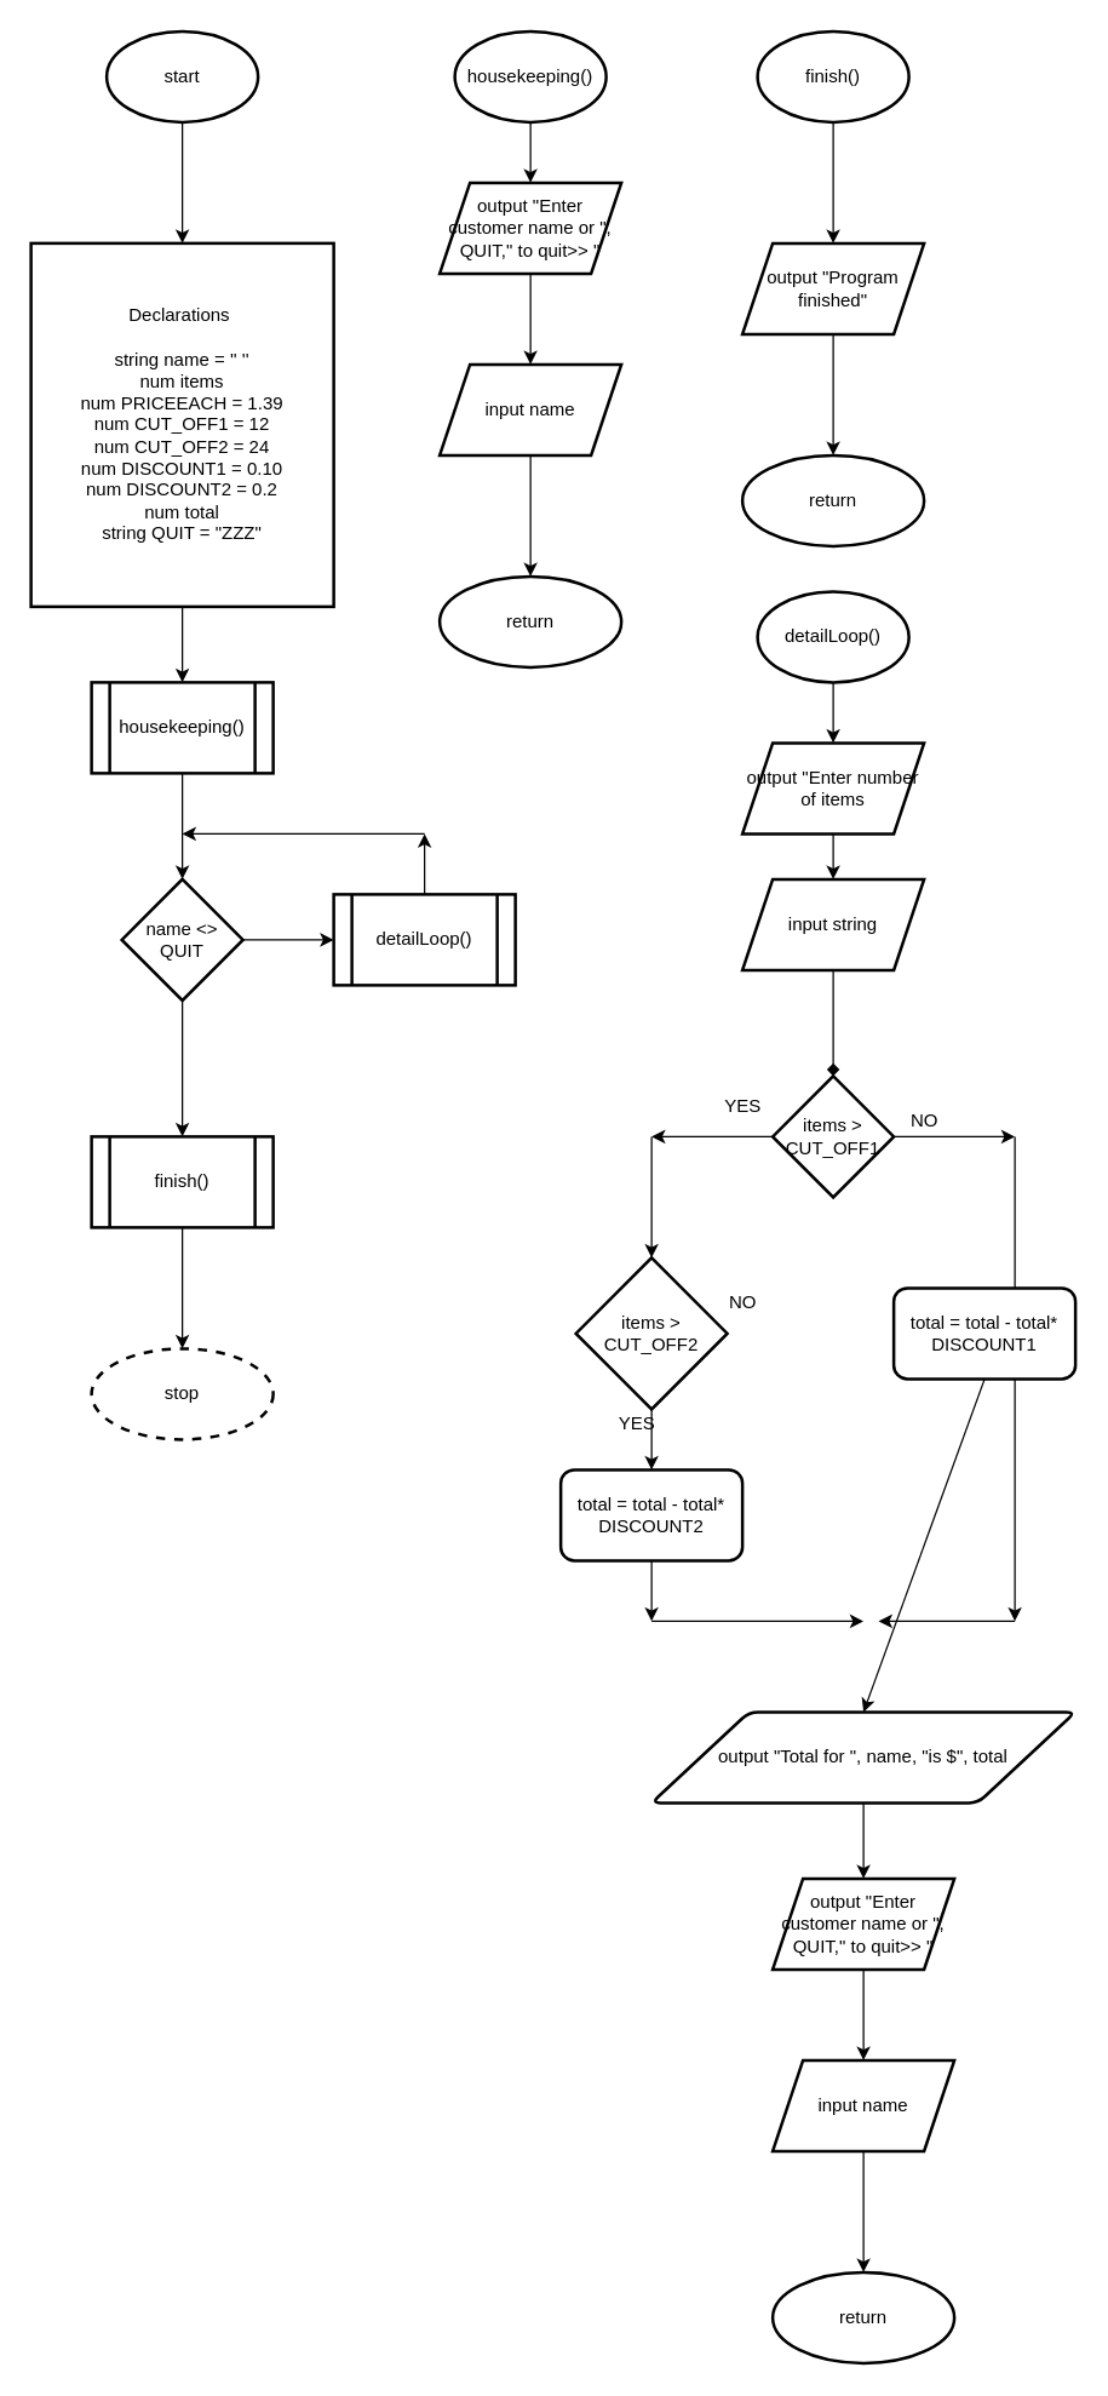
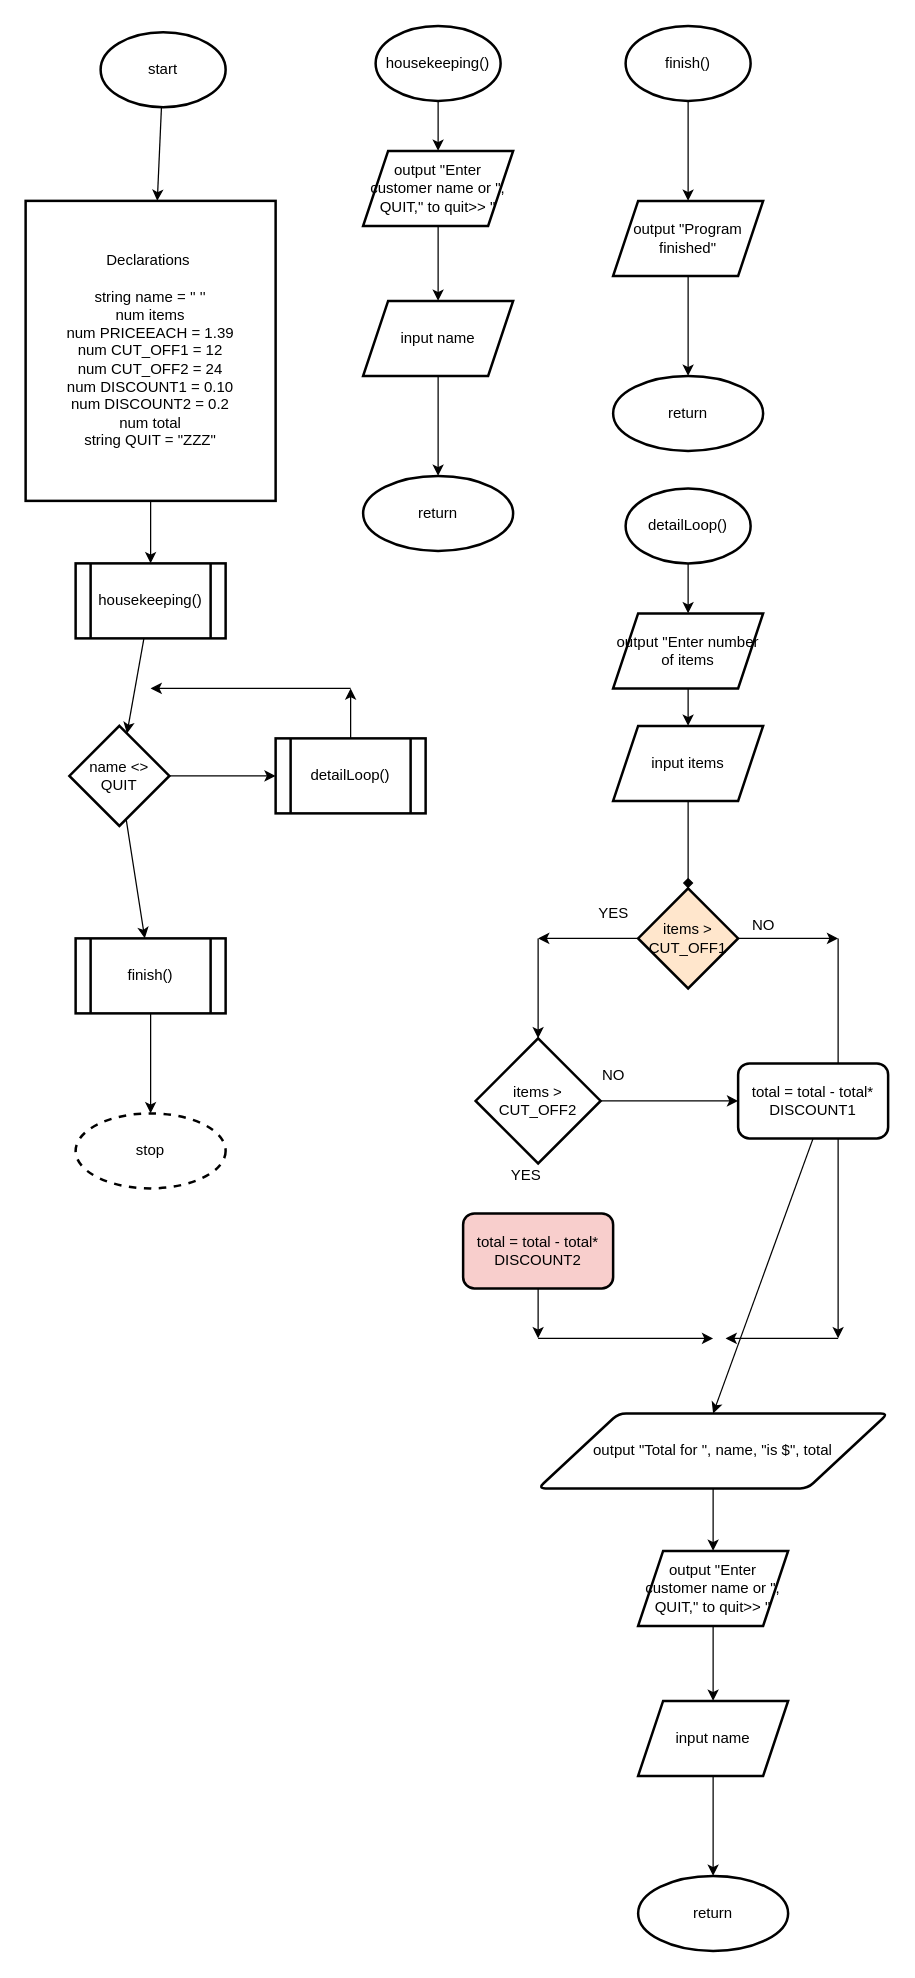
  <mxCell id="0" />
  <mxCell id="1" parent="0" />
  <mxCell id="2" value="" style="edgeStyle=none;html=1;" edge="1" parent="1" source="3" target="5"><mxGeometry relative="1" as="geometry" /></mxCell>
- <mxCell id="3" value="start" style="strokeWidth=2;html=1;shape=mxgraph.flowchart.start_1;whiteSpace=wrap;" vertex="1" parent="1"><mxGeometry x="70" y="20" width="100" height="60" as="geometry" /></mxCell>
+ <mxCell id="3" value="start" style="strokeWidth=2;html=1;shape=mxgraph.flowchart.start_1;whiteSpace=wrap;" vertex="1" parent="1"><mxGeometry x="80" y="25" width="100" height="60" as="geometry" /></mxCell>
  <mxCell id="4" value="" style="edgeStyle=none;html=1;" edge="1" parent="1" source="5" target="7"><mxGeometry relative="1" as="geometry" /></mxCell>
  <mxCell id="5" value="Declarations&amp;nbsp;&lt;br&gt;&lt;br&gt;string name = '' ''&lt;br&gt;num items&lt;br&gt;num PRICEEACH = 1.39&lt;br&gt;num CUT_OFF1 = 12&lt;br&gt;num CUT_OFF2 = 24&lt;br&gt;num DISCOUNT1 = 0.10&lt;br&gt;num DISCOUNT2 = 0.2&lt;br&gt;num total&lt;br&gt;string QUIT = &quot;ZZZ&quot;" style="whiteSpace=wrap;html=1;strokeWidth=2;" vertex="1" parent="1"><mxGeometry x="20" y="160" width="200" height="240" as="geometry" /></mxCell>
  <mxCell id="6" value="" style="edgeStyle=none;html=1;" edge="1" parent="1" source="7" target="10"><mxGeometry relative="1" as="geometry" /></mxCell>
  <mxCell id="7" value="housekeeping()" style="shape=process;whiteSpace=wrap;html=1;backgroundOutline=1;strokeWidth=2;" vertex="1" parent="1"><mxGeometry x="60" y="450" width="120" height="60" as="geometry" /></mxCell>
  <mxCell id="8" value="" style="edgeStyle=none;html=1;" edge="1" parent="1" source="10" target="12"><mxGeometry relative="1" as="geometry" /></mxCell>
  <mxCell id="9" value="" style="edgeStyle=none;html=1;" edge="1" parent="1" source="10" target="22"><mxGeometry relative="1" as="geometry" /></mxCell>
- <mxCell id="10" value="name &amp;lt;&amp;gt; QUIT" style="rhombus;whiteSpace=wrap;html=1;strokeWidth=2;" vertex="1" parent="1"><mxGeometry x="80" y="580" width="80" height="80" as="geometry" /></mxCell>
+ <mxCell id="10" value="name &amp;lt;&amp;gt; QUIT" style="rhombus;whiteSpace=wrap;html=1;strokeWidth=2;" vertex="1" parent="1"><mxGeometry x="55" y="580" width="80" height="80" as="geometry" /></mxCell>
  <mxCell id="11" value="" style="edgeStyle=none;html=1;" edge="1" parent="1" source="12" target="13"><mxGeometry relative="1" as="geometry" /></mxCell>
  <mxCell id="12" value="finish()" style="shape=process;whiteSpace=wrap;html=1;backgroundOutline=1;strokeWidth=2;" vertex="1" parent="1"><mxGeometry x="60" y="750" width="120" height="60" as="geometry" /></mxCell>
  <mxCell id="13" value="stop" style="ellipse;whiteSpace=wrap;html=1;strokeWidth=2;dashed=1;" vertex="1" parent="1"><mxGeometry x="60" y="890" width="120" height="60" as="geometry" /></mxCell>
  <mxCell id="14" value="" style="edgeStyle=none;html=1;" edge="1" parent="1" source="15" target="17"><mxGeometry relative="1" as="geometry" /></mxCell>
  <mxCell id="15" value="housekeeping()" style="strokeWidth=2;html=1;shape=mxgraph.flowchart.start_1;whiteSpace=wrap;" vertex="1" parent="1"><mxGeometry x="300" y="20" width="100" height="60" as="geometry" /></mxCell>
  <mxCell id="16" value="" style="edgeStyle=none;html=1;" edge="1" parent="1" source="17" target="19"><mxGeometry relative="1" as="geometry" /></mxCell>
  <mxCell id="17" value="output &quot;Enter customer name or &quot;, QUIT,&quot; to quit&amp;gt;&amp;gt; &quot;" style="shape=parallelogram;perimeter=parallelogramPerimeter;whiteSpace=wrap;html=1;fixedSize=1;strokeWidth=2;" vertex="1" parent="1"><mxGeometry x="290" y="120" width="120" height="60" as="geometry" /></mxCell>
  <mxCell id="18" value="" style="edgeStyle=none;html=1;" edge="1" parent="1" source="19" target="20"><mxGeometry relative="1" as="geometry" /></mxCell>
  <mxCell id="19" value="input name" style="shape=parallelogram;perimeter=parallelogramPerimeter;whiteSpace=wrap;html=1;fixedSize=1;strokeWidth=2;" vertex="1" parent="1"><mxGeometry x="290" y="240" width="120" height="60" as="geometry" /></mxCell>
  <mxCell id="20" value="return" style="ellipse;whiteSpace=wrap;html=1;strokeWidth=2;" vertex="1" parent="1"><mxGeometry x="290" y="380" width="120" height="60" as="geometry" /></mxCell>
  <mxCell id="21" style="edgeStyle=none;html=1;exitX=0.5;exitY=0;exitDx=0;exitDy=0;" edge="1" parent="1" source="22"><mxGeometry relative="1" as="geometry"><mxPoint x="280" y="550" as="targetPoint" /></mxGeometry></mxCell>
  <mxCell id="22" value="detailLoop()" style="shape=process;whiteSpace=wrap;html=1;backgroundOutline=1;strokeWidth=2;" vertex="1" parent="1"><mxGeometry x="220" y="590" width="120" height="60" as="geometry" /></mxCell>
  <mxCell id="23" value="" style="endArrow=classic;html=1;" edge="1" parent="1"><mxGeometry width="50" height="50" relative="1" as="geometry"><mxPoint x="280" y="550" as="sourcePoint" /><mxPoint x="120" y="550" as="targetPoint" /></mxGeometry></mxCell>
  <mxCell id="24" value="" style="edgeStyle=none;html=1;" edge="1" parent="1" source="25" target="27"><mxGeometry relative="1" as="geometry" /></mxCell>
  <mxCell id="25" value="finish()" style="strokeWidth=2;html=1;shape=mxgraph.flowchart.start_1;whiteSpace=wrap;" vertex="1" parent="1"><mxGeometry x="500" y="20" width="100" height="60" as="geometry" /></mxCell>
  <mxCell id="26" value="" style="edgeStyle=none;html=1;" edge="1" parent="1" source="27" target="28"><mxGeometry relative="1" as="geometry" /></mxCell>
  <mxCell id="27" value="output &quot;Program finished&quot;" style="shape=parallelogram;perimeter=parallelogramPerimeter;whiteSpace=wrap;html=1;fixedSize=1;strokeWidth=2;" vertex="1" parent="1"><mxGeometry x="490" y="160" width="120" height="60" as="geometry" /></mxCell>
  <mxCell id="28" value="return" style="ellipse;whiteSpace=wrap;html=1;strokeWidth=2;" vertex="1" parent="1"><mxGeometry x="490" y="300" width="120" height="60" as="geometry" /></mxCell>
  <mxCell id="29" value="" style="edgeStyle=none;html=1;" edge="1" parent="1" source="30" target="32"><mxGeometry relative="1" as="geometry" /></mxCell>
  <mxCell id="30" value="detailLoop()" style="strokeWidth=2;html=1;shape=mxgraph.flowchart.start_1;whiteSpace=wrap;" vertex="1" parent="1"><mxGeometry x="500" y="390" width="100" height="60" as="geometry" /></mxCell>
  <mxCell id="31" value="" style="edgeStyle=none;html=1;" edge="1" parent="1" source="32" target="34"><mxGeometry relative="1" as="geometry" /></mxCell>
  <mxCell id="32" value="output &quot;Enter number of items" style="shape=parallelogram;perimeter=parallelogramPerimeter;whiteSpace=wrap;html=1;fixedSize=1;strokeWidth=2;" vertex="1" parent="1"><mxGeometry x="490" y="490" width="120" height="60" as="geometry" /></mxCell>
  <mxCell id="33" value="" style="edgeStyle=none;html=1;endArrow=diamond;" edge="1" parent="1" source="34" target="37"><mxGeometry relative="1" as="geometry" /></mxCell>
- <mxCell id="34" value="input string" style="shape=parallelogram;perimeter=parallelogramPerimeter;whiteSpace=wrap;html=1;fixedSize=1;strokeWidth=2;" vertex="1" parent="1"><mxGeometry x="490" y="580" width="120" height="60" as="geometry" /></mxCell>
+ <mxCell id="34" value="input items" style="shape=parallelogram;perimeter=parallelogramPerimeter;whiteSpace=wrap;html=1;fixedSize=1;strokeWidth=2;" vertex="1" parent="1"><mxGeometry x="490" y="580" width="120" height="60" as="geometry" /></mxCell>
  <mxCell id="35" style="edgeStyle=none;html=1;exitX=0;exitY=0.5;exitDx=0;exitDy=0;" edge="1" parent="1" source="37"><mxGeometry relative="1" as="geometry"><mxPoint x="430" y="750" as="targetPoint" /></mxGeometry></mxCell>
  <mxCell id="36" style="edgeStyle=none;html=1;exitX=1;exitY=0.5;exitDx=0;exitDy=0;" edge="1" parent="1" source="37"><mxGeometry relative="1" as="geometry"><mxPoint x="670" y="750" as="targetPoint" /></mxGeometry></mxCell>
- <mxCell id="37" value="items &amp;gt; CUT_OFF1" style="rhombus;whiteSpace=wrap;html=1;strokeWidth=2;" vertex="1" parent="1"><mxGeometry x="510" y="710" width="80" height="80" as="geometry" /></mxCell>
+ <mxCell id="37" value="items &amp;gt; CUT_OFF1" style="rhombus;whiteSpace=wrap;html=1;strokeWidth=2;fillColor=#ffe6cc;" vertex="1" parent="1"><mxGeometry x="510" y="710" width="80" height="80" as="geometry" /></mxCell>
  <mxCell id="38" value="" style="endArrow=classic;html=1;" edge="1" parent="1" target="41"><mxGeometry width="50" height="50" relative="1" as="geometry"><mxPoint x="430" y="750" as="sourcePoint" /><mxPoint x="430" y="830" as="targetPoint" /></mxGeometry></mxCell>
- <mxCell id="39" value="" style="edgeStyle=none;html=1;" edge="1" parent="1" source="41" target="46"><mxGeometry relative="1" as="geometry" /></mxCell>
+ <mxCell id="40" value="" style="edgeStyle=none;html=1;" edge="1" parent="1" source="41" target="48"><mxGeometry relative="1" as="geometry" /></mxCell>
  <mxCell id="41" value="items &amp;gt; CUT_OFF2" style="strokeWidth=2;html=1;shape=mxgraph.flowchart.decision;whiteSpace=wrap;" vertex="1" parent="1"><mxGeometry x="380" y="830" width="100" height="100" as="geometry" /></mxCell>
  <mxCell id="42" value="YES" style="text;html=1;align=center;verticalAlign=middle;resizable=0;points=[];autosize=1;strokeColor=none;fillColor=none;" vertex="1" parent="1"><mxGeometry x="470" y="720" width="40" height="20" as="geometry" /></mxCell>
  <mxCell id="43" value="NO" style="text;html=1;align=center;verticalAlign=middle;resizable=0;points=[];autosize=1;strokeColor=none;fillColor=none;" vertex="1" parent="1"><mxGeometry x="595" y="730" width="30" height="20" as="geometry" /></mxCell>
  <mxCell id="44" value="" style="endArrow=classic;html=1;" edge="1" parent="1"><mxGeometry width="50" height="50" relative="1" as="geometry"><mxPoint x="670" y="750" as="sourcePoint" /><mxPoint x="670" y="1070" as="targetPoint" /></mxGeometry></mxCell>
  <mxCell id="45" style="edgeStyle=none;html=1;exitX=0.5;exitY=1;exitDx=0;exitDy=0;" edge="1" parent="1" source="46"><mxGeometry relative="1" as="geometry"><mxPoint x="430" y="1070" as="targetPoint" /></mxGeometry></mxCell>
- <mxCell id="46" value="total = total - total* DISCOUNT2" style="rounded=1;whiteSpace=wrap;html=1;strokeWidth=2;" vertex="1" parent="1"><mxGeometry x="370" y="970" width="120" height="60" as="geometry" /></mxCell>
+ <mxCell id="46" value="total = total - total* DISCOUNT2" style="rounded=1;whiteSpace=wrap;html=1;strokeWidth=2;fillColor=#f8cecc;" vertex="1" parent="1"><mxGeometry x="370" y="970" width="120" height="60" as="geometry" /></mxCell>
  <mxCell id="47" style="edgeStyle=none;html=1;exitX=0.5;exitY=1;exitDx=0;exitDy=0;" edge="1" parent="1" source="48"><mxGeometry relative="1" as="geometry"><mxPoint x="570" y="1130" as="targetPoint" /></mxGeometry></mxCell>
  <mxCell id="48" value="total = total - total* DISCOUNT1" style="rounded=1;whiteSpace=wrap;html=1;strokeWidth=2;" vertex="1" parent="1"><mxGeometry x="590" y="850" width="120" height="60" as="geometry" /></mxCell>
  <mxCell id="49" value="NO" style="text;html=1;align=center;verticalAlign=middle;resizable=0;points=[];autosize=1;strokeColor=none;fillColor=none;" vertex="1" parent="1"><mxGeometry x="475" y="850" width="30" height="20" as="geometry" /></mxCell>
  <mxCell id="50" value="YES" style="text;html=1;align=center;verticalAlign=middle;resizable=0;points=[];autosize=1;strokeColor=none;fillColor=none;" vertex="1" parent="1"><mxGeometry x="400" y="930" width="40" height="20" as="geometry" /></mxCell>
  <mxCell id="51" value="" style="endArrow=classic;html=1;" edge="1" parent="1"><mxGeometry width="50" height="50" relative="1" as="geometry"><mxPoint x="430" y="1070" as="sourcePoint" /><mxPoint x="570" y="1070" as="targetPoint" /></mxGeometry></mxCell>
  <mxCell id="52" value="" style="endArrow=classic;html=1;" edge="1" parent="1"><mxGeometry width="50" height="50" relative="1" as="geometry"><mxPoint x="670" y="1070" as="sourcePoint" /><mxPoint x="580" y="1070" as="targetPoint" /></mxGeometry></mxCell>
  <mxCell id="53" value="" style="edgeStyle=none;html=1;" edge="1" parent="1" source="54"><mxGeometry relative="1" as="geometry"><mxPoint x="570" y="1240" as="targetPoint" /></mxGeometry></mxCell>
  <mxCell id="54" value="output &quot;Total for &quot;, name, &quot;is $&quot;, total" style="shape=parallelogram;html=1;strokeWidth=2;perimeter=parallelogramPerimeter;whiteSpace=wrap;rounded=1;arcSize=12;size=0.23;" vertex="1" parent="1"><mxGeometry x="430" y="1130" width="280" height="60" as="geometry" /></mxCell>
  <mxCell id="55" value="" style="edgeStyle=none;html=1;" edge="1" parent="1" source="56" target="58"><mxGeometry relative="1" as="geometry" /></mxCell>
  <mxCell id="56" value="output &quot;Enter customer name or &quot;, QUIT,&quot; to quit&amp;gt;&amp;gt; &quot;" style="shape=parallelogram;perimeter=parallelogramPerimeter;whiteSpace=wrap;html=1;fixedSize=1;strokeWidth=2;" vertex="1" parent="1"><mxGeometry x="510" y="1240" width="120" height="60" as="geometry" /></mxCell>
  <mxCell id="57" value="" style="edgeStyle=none;html=1;" edge="1" parent="1" source="58" target="59"><mxGeometry relative="1" as="geometry" /></mxCell>
  <mxCell id="58" value="input name" style="shape=parallelogram;perimeter=parallelogramPerimeter;whiteSpace=wrap;html=1;fixedSize=1;strokeWidth=2;" vertex="1" parent="1"><mxGeometry x="510" y="1360" width="120" height="60" as="geometry" /></mxCell>
  <mxCell id="59" value="return" style="ellipse;whiteSpace=wrap;html=1;strokeWidth=2;" vertex="1" parent="1"><mxGeometry x="510" y="1500" width="120" height="60" as="geometry" /></mxCell>
